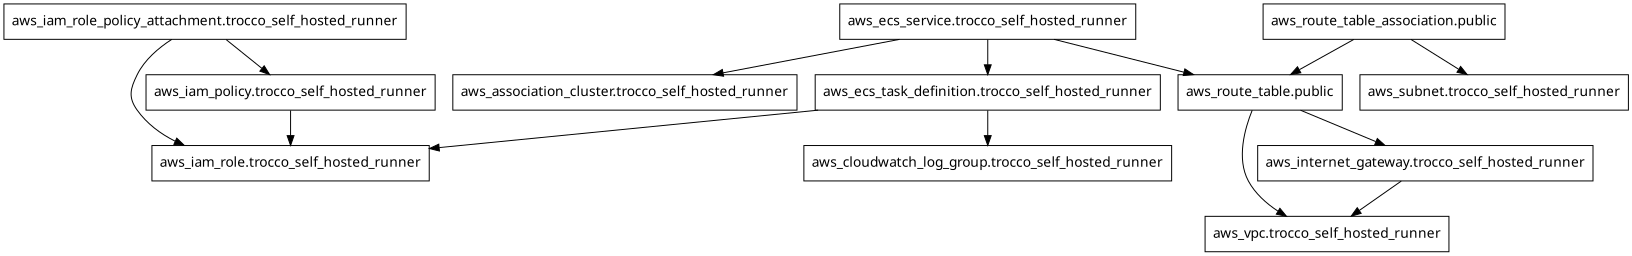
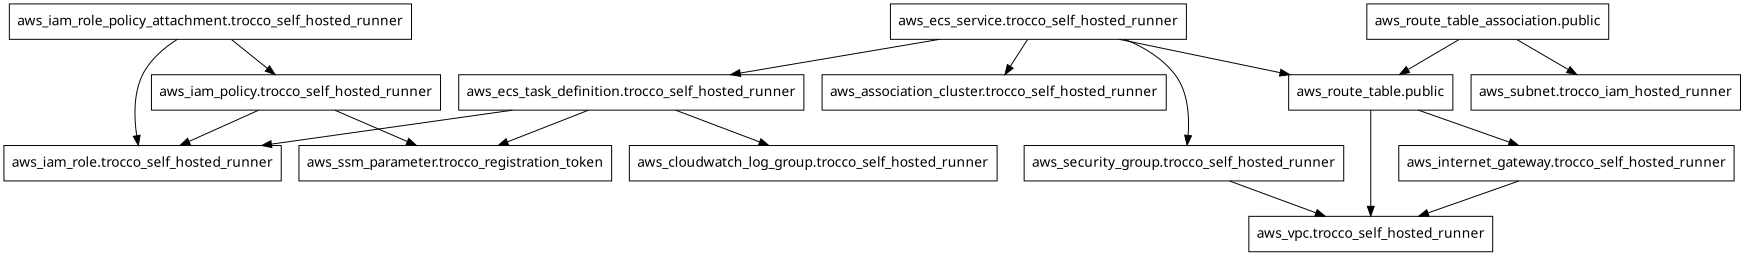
  digraph {
    rankdir=TB
    node [fontname="sans-serif" shape=rect]
    n1 [label="aws_cloudwatch_log_group.trocco_self_hosted_runner"]
    n2 [label="aws_association_cluster.trocco_self_hosted_runner"]
    n3 [label="aws_ecs_service.trocco_self_hosted_runner"]
    n4 [label="aws_ecs_task_definition.trocco_self_hosted_runner"]
+   n5 [label="aws_security_group.trocco_self_hosted_runner"]
    n6 [label="aws_route_table.public"]
    n7 [label="aws_iam_role.trocco_self_hosted_runner"]
+   n8 [label="aws_ssm_parameter.trocco_registration_token"]
    n9 [label="aws_vpc.trocco_self_hosted_runner"]
-   n10 [label="aws_subnet.trocco_self_hosted_runner"]
+   n10 [label="aws_subnet.trocco_iam_hosted_runner"]
    n11 [label="aws_iam_policy.trocco_self_hosted_runner"]
    n12 [label="aws_iam_role_policy_attachment.trocco_self_hosted_runner"]
    n13 [label="aws_internet_gateway.trocco_self_hosted_runner"]
    n14 [label="aws_route_table_association.public"]
    n3 -> n2
    n3 -> n4
+   n3 -> n5
    n3 -> n6
    n4 -> n1
    n4 -> n7
+   n4 -> n8
+   n5 -> n9
    n6 -> n9
    n6 -> n13
    n11 -> n7
+   n11 -> n8
    n12 -> n7
    n12 -> n11
    n13 -> n9
    n14 -> n6
    n14 -> n10
  }
